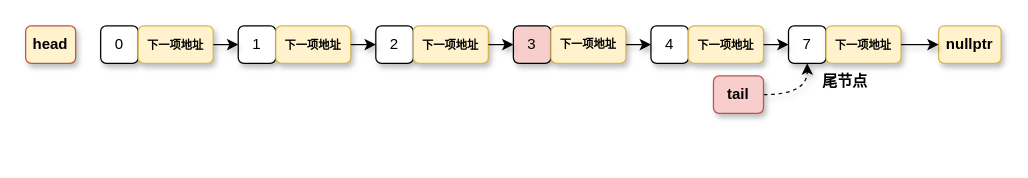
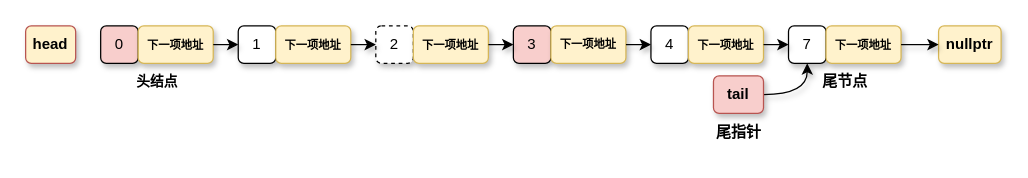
  <mxCell id="0" />
  <mxCell id="1" parent="0" />
  <mxCell id="2" value="" style="group;shadow=1;rounded=1;" parent="1" vertex="1" connectable="0"><mxGeometry x="80" y="20" width="90" height="30" as="geometry" /></mxCell>
- <mxCell id="3" value="0" style="rounded=1;whiteSpace=wrap;html=1;shadow=1;" parent="2" vertex="1"><mxGeometry width="30" height="30" as="geometry" /></mxCell>
+ <mxCell id="3" value="0" style="rounded=1;whiteSpace=wrap;html=1;shadow=1;fillColor=#f8cecc;" parent="2" vertex="1"><mxGeometry width="30" height="30" as="geometry" /></mxCell>
  <mxCell id="4" value="&lt;font style=&quot;font-size: 9px; line-height: 0;&quot;&gt;&lt;b&gt;下一项地址&lt;/b&gt;&lt;/font&gt;" style="rounded=1;whiteSpace=wrap;html=1;fillColor=#fff2cc;strokeColor=#d6b656;shadow=1;" parent="2" vertex="1"><mxGeometry x="30" width="60" height="30" as="geometry" /></mxCell>
  <mxCell id="5" value="" style="group;shadow=1;rounded=1;" parent="1" vertex="1" connectable="0"><mxGeometry x="190" y="20" width="90" height="30" as="geometry" /></mxCell>
  <mxCell id="6" value="1" style="rounded=1;whiteSpace=wrap;html=1;shadow=1;" parent="5" vertex="1"><mxGeometry width="30" height="30" as="geometry" /></mxCell>
  <mxCell id="7" value="&lt;b style=&quot;font-size: 9px;&quot;&gt;下一项地址&lt;/b&gt;" style="rounded=1;whiteSpace=wrap;html=1;fillColor=#fff2cc;strokeColor=#d6b656;shadow=1;" parent="5" vertex="1"><mxGeometry x="30" width="60" height="30" as="geometry" /></mxCell>
  <mxCell id="8" value="" style="group;shadow=1;rounded=1;" parent="1" vertex="1" connectable="0"><mxGeometry x="300" y="20" width="90" height="30" as="geometry" /></mxCell>
- <mxCell id="9" value="2" style="rounded=1;whiteSpace=wrap;html=1;shadow=1;" parent="8" vertex="1"><mxGeometry width="30" height="30" as="geometry" /></mxCell>
+ <mxCell id="9" value="2" style="rounded=1;whiteSpace=wrap;html=1;shadow=1;dashed=1;" parent="8" vertex="1"><mxGeometry width="30" height="30" as="geometry" /></mxCell>
  <mxCell id="10" value="&lt;b style=&quot;font-size: 9px;&quot;&gt;下一项地址&lt;/b&gt;" style="rounded=1;whiteSpace=wrap;html=1;fillColor=#fff2cc;strokeColor=#d6b656;shadow=1;" parent="8" vertex="1"><mxGeometry x="30" width="60" height="30" as="geometry" /></mxCell>
  <mxCell id="11" value="&lt;b&gt;head&lt;/b&gt;" style="rounded=1;whiteSpace=wrap;html=1;fillColor=#fff2cc;strokeColor=#b85450;shadow=1;" parent="1" vertex="1"><mxGeometry x="20" y="20" width="40" height="30" as="geometry" /></mxCell>
+ <mxCell id="12" value="&lt;b&gt;头结点&lt;/b&gt;" style="text;html=1;align=center;verticalAlign=middle;resizable=0;points=[];autosize=1;strokeColor=none;fillColor=none;fontSize=11;shadow=1;rounded=1;" parent="1" vertex="1"><mxGeometry x="95" y="50" width="60" height="30" as="geometry" /></mxCell>
  <mxCell id="13" value="" style="group;rounded=1;fontFamily=Helvetica;fontSize=9;shadow=1;" parent="1" vertex="1" connectable="0"><mxGeometry x="410" y="20" width="90" height="30" as="geometry" /></mxCell>
  <mxCell id="14" value="&lt;font style=&quot;font-size: 12px;&quot;&gt;3&lt;/font&gt;" style="rounded=1;whiteSpace=wrap;html=1;fontFamily=Helvetica;fontSize=9;shadow=1;fillColor=#f8cecc;" parent="13" vertex="1"><mxGeometry width="30" height="30" as="geometry" /></mxCell>
  <mxCell id="15" value="&lt;b style=&quot;font-size: 9px; line-height: 1;&quot;&gt;下一项地址&lt;/b&gt;" style="rounded=1;whiteSpace=wrap;html=1;fillColor=#fff2cc;strokeColor=#d6b656;fontFamily=Helvetica;fontSize=9;shadow=1;" parent="13" vertex="1"><mxGeometry x="30" width="60" height="30" as="geometry" /></mxCell>
  <mxCell id="16" style="edgeStyle=orthogonalEdgeStyle;rounded=1;orthogonalLoop=1;jettySize=auto;html=1;exitX=1;exitY=0.5;exitDx=0;exitDy=0;entryX=0;entryY=0.5;entryDx=0;entryDy=0;fontFamily=Helvetica;fontSize=9;shadow=1;curved=1;" parent="1" source="7" target="9" edge="1"><mxGeometry relative="1" as="geometry" /></mxCell>
  <mxCell id="17" style="edgeStyle=orthogonalEdgeStyle;rounded=1;orthogonalLoop=1;jettySize=auto;html=1;exitX=1;exitY=0.5;exitDx=0;exitDy=0;entryX=0;entryY=0.5;entryDx=0;entryDy=0;fontFamily=Helvetica;fontSize=9;shadow=1;curved=1;" parent="1" source="4" target="6" edge="1"><mxGeometry relative="1" as="geometry" /></mxCell>
  <mxCell id="18" value="" style="group;rounded=1;fontFamily=Helvetica;fontSize=12;shadow=1;" parent="1" vertex="1" connectable="0"><mxGeometry x="520" y="20" width="90" height="30" as="geometry" /></mxCell>
  <mxCell id="19" value="4" style="rounded=1;whiteSpace=wrap;html=1;fontFamily=Helvetica;fontSize=12;shadow=1;" parent="18" vertex="1"><mxGeometry width="30" height="30" as="geometry" /></mxCell>
  <mxCell id="20" value="&lt;b style=&quot;font-size: 9px; line-height: 1;&quot;&gt;下一项地址&lt;/b&gt;" style="rounded=1;whiteSpace=wrap;html=1;fillColor=#fff2cc;strokeColor=#d6b656;fontFamily=Helvetica;fontSize=12;shadow=1;" parent="18" vertex="1"><mxGeometry x="30" width="60" height="30" as="geometry" /></mxCell>
  <mxCell id="21" style="edgeStyle=orthogonalEdgeStyle;rounded=1;orthogonalLoop=1;jettySize=auto;html=1;exitX=1;exitY=0.5;exitDx=0;exitDy=0;entryX=0;entryY=0.5;entryDx=0;entryDy=0;fontFamily=Helvetica;fontSize=12;shadow=1;curved=1;" parent="1" source="15" target="19" edge="1"><mxGeometry relative="1" as="geometry" /></mxCell>
  <mxCell id="22" value="" style="group;rounded=1;fontFamily=Helvetica;fontSize=12;shadow=1;" parent="1" vertex="1" connectable="0"><mxGeometry x="630" y="20" width="90" height="30" as="geometry" /></mxCell>
  <mxCell id="23" value="7" style="rounded=1;whiteSpace=wrap;html=1;fontFamily=Helvetica;fontSize=12;shadow=1;" parent="22" vertex="1"><mxGeometry width="30" height="30" as="geometry" /></mxCell>
  <mxCell id="24" value="&lt;b style=&quot;font-size: 9px; line-height: 1;&quot;&gt;下一项地址&lt;/b&gt;" style="rounded=1;whiteSpace=wrap;html=1;fillColor=#fff2cc;strokeColor=#d6b656;fontFamily=Helvetica;fontSize=12;shadow=1;" parent="22" vertex="1"><mxGeometry x="30" width="60" height="30" as="geometry" /></mxCell>
  <mxCell id="25" style="edgeStyle=orthogonalEdgeStyle;rounded=1;orthogonalLoop=1;jettySize=auto;html=1;exitX=1;exitY=0.5;exitDx=0;exitDy=0;entryX=0;entryY=0.5;entryDx=0;entryDy=0;fontFamily=Helvetica;fontSize=12;shadow=1;curved=1;" parent="1" source="20" target="23" edge="1"><mxGeometry relative="1" as="geometry" /></mxCell>
  <mxCell id="26" value="&lt;b&gt;nullptr&lt;/b&gt;" style="rounded=1;whiteSpace=wrap;html=1;fontFamily=Helvetica;fontSize=12;fillColor=#fff2cc;strokeColor=#d6b656;shadow=1;" parent="1" vertex="1"><mxGeometry x="750" y="20" width="50" height="30" as="geometry" /></mxCell>
  <mxCell id="27" style="edgeStyle=orthogonalEdgeStyle;rounded=1;orthogonalLoop=1;jettySize=auto;html=1;exitX=1;exitY=0.5;exitDx=0;exitDy=0;entryX=0;entryY=0.5;entryDx=0;entryDy=0;fontFamily=Helvetica;fontSize=12;shadow=1;curved=1;" parent="1" source="24" target="26" edge="1"><mxGeometry relative="1" as="geometry" /></mxCell>
- <mxCell id="28" style="edgeStyle=orthogonalEdgeStyle;rounded=1;orthogonalLoop=1;jettySize=auto;html=1;exitX=1;exitY=0.5;exitDx=0;exitDy=0;entryX=0.5;entryY=1;entryDx=0;entryDy=0;fontFamily=Helvetica;fontSize=12;shadow=1;curved=1;dashed=1;" parent="1" source="29" target="23" edge="1"><mxGeometry relative="1" as="geometry" /></mxCell>
+ <mxCell id="28" style="edgeStyle=orthogonalEdgeStyle;rounded=1;orthogonalLoop=1;jettySize=auto;html=1;exitX=1;exitY=0.5;exitDx=0;exitDy=0;entryX=0.5;entryY=1;entryDx=0;entryDy=0;fontFamily=Helvetica;fontSize=12;shadow=1;curved=1;" parent="1" source="29" target="23" edge="1"><mxGeometry relative="1" as="geometry" /></mxCell>
  <mxCell id="29" value="&lt;b&gt;tail&lt;/b&gt;" style="rounded=1;whiteSpace=wrap;html=1;fontFamily=Helvetica;fontSize=12;fillColor=#f8cecc;strokeColor=#b85450;shadow=1;" parent="1" vertex="1"><mxGeometry x="570" y="60" width="40" height="30" as="geometry" /></mxCell>
+ <mxCell id="30" value="&lt;b&gt;尾指针&lt;/b&gt;" style="text;html=1;align=center;verticalAlign=middle;resizable=0;points=[];autosize=1;strokeColor=none;fillColor=none;fontSize=12;fontFamily=Helvetica;shadow=1;rounded=1;" parent="1" vertex="1"><mxGeometry x="560" y="90" width="60" height="30" as="geometry" /></mxCell>
  <mxCell id="31" value="&lt;b&gt;尾节点&lt;/b&gt;" style="text;html=1;align=center;verticalAlign=middle;resizable=0;points=[];autosize=1;strokeColor=none;fillColor=none;fontSize=12;fontFamily=Helvetica;shadow=1;rounded=1;" parent="1" vertex="1"><mxGeometry x="645" y="50" width="60" height="30" as="geometry" /></mxCell>
  <mxCell id="32" style="edgeStyle=orthogonalEdgeStyle;rounded=1;orthogonalLoop=1;jettySize=auto;html=1;exitX=1;exitY=0.5;exitDx=0;exitDy=0;entryX=0;entryY=0.5;entryDx=0;entryDy=0;fontFamily=Helvetica;fontSize=12;shadow=1;curved=1;" parent="1" source="10" target="14" edge="1"><mxGeometry relative="1" as="geometry" /></mxCell>
